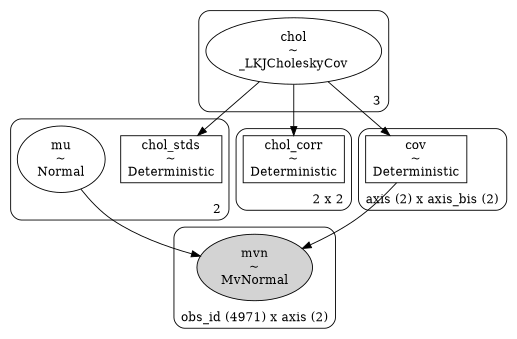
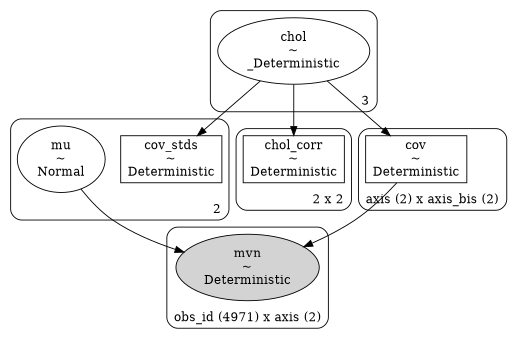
  digraph {
    node [shape=box]
-   n1 [label="chol_stds\n~\nDeterministic"]
+   n1 [label="cov_stds\n~\nDeterministic"]
    n2 [label="mu\n~\nNormal" shape=ellipse]
-   n3 [label="chol\n~\n_LKJCholeskyCov" shape=ellipse]
+   n3 [label="chol\n~\n_Deterministic" shape=ellipse]
    n4 [label="chol_corr\n~\nDeterministic"]
    n5 [label="cov\n~\nDeterministic"]
-   n6 [label="mvn\n~\nMvNormal" shape=ellipse style=filled]
+   n6 [label="mvn\n~\nDeterministic" shape=ellipse style=filled]
    subgraph cluster_1 {
      label=2
      labeljust=r
      labelloc=b
      style=rounded
      n1
      n2
    }
    subgraph cluster_2 {
      label=3
      labeljust=r
      labelloc=b
      style=rounded
      n3
    }
    subgraph cluster_3 {
      label="2 x 2"
      labeljust=r
      labelloc=b
      style=rounded
      n4
    }
    subgraph cluster_4 {
      label="axis (2) x axis_bis (2)"
      labeljust=r
      labelloc=b
      style=rounded
      n5
    }
    subgraph cluster_5 {
      label="obs_id (4971) x axis (2)"
      labeljust=r
      labelloc=b
      style=rounded
      n6
    }
    n2 -> n6
    n3 -> n1
    n3 -> n4
    n3 -> n5
    n5 -> n6
  }
